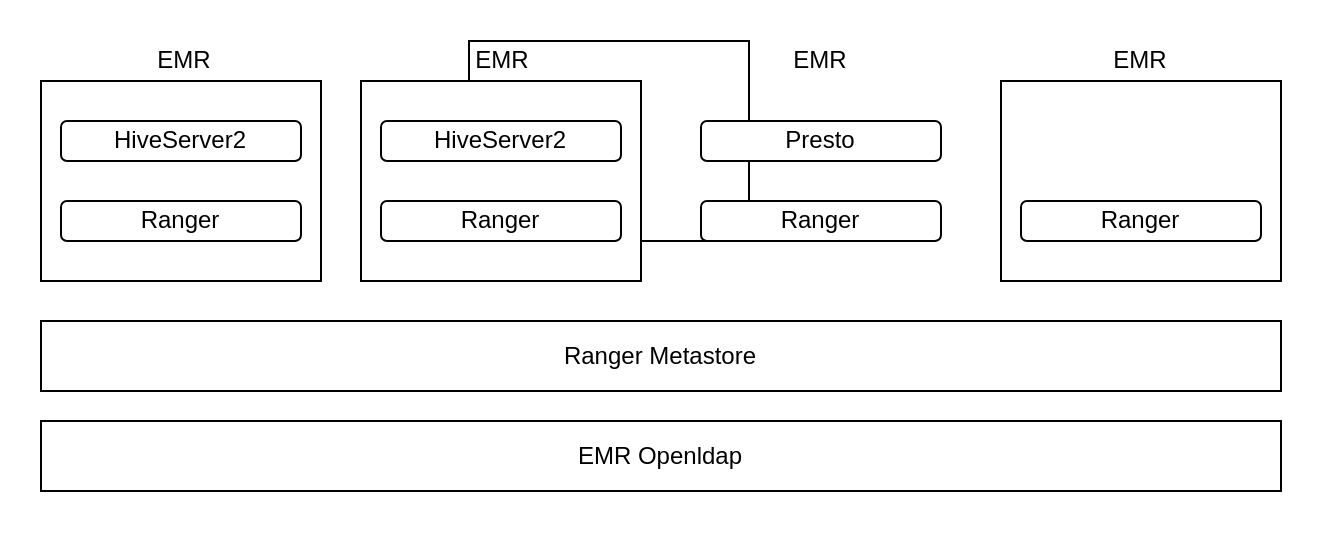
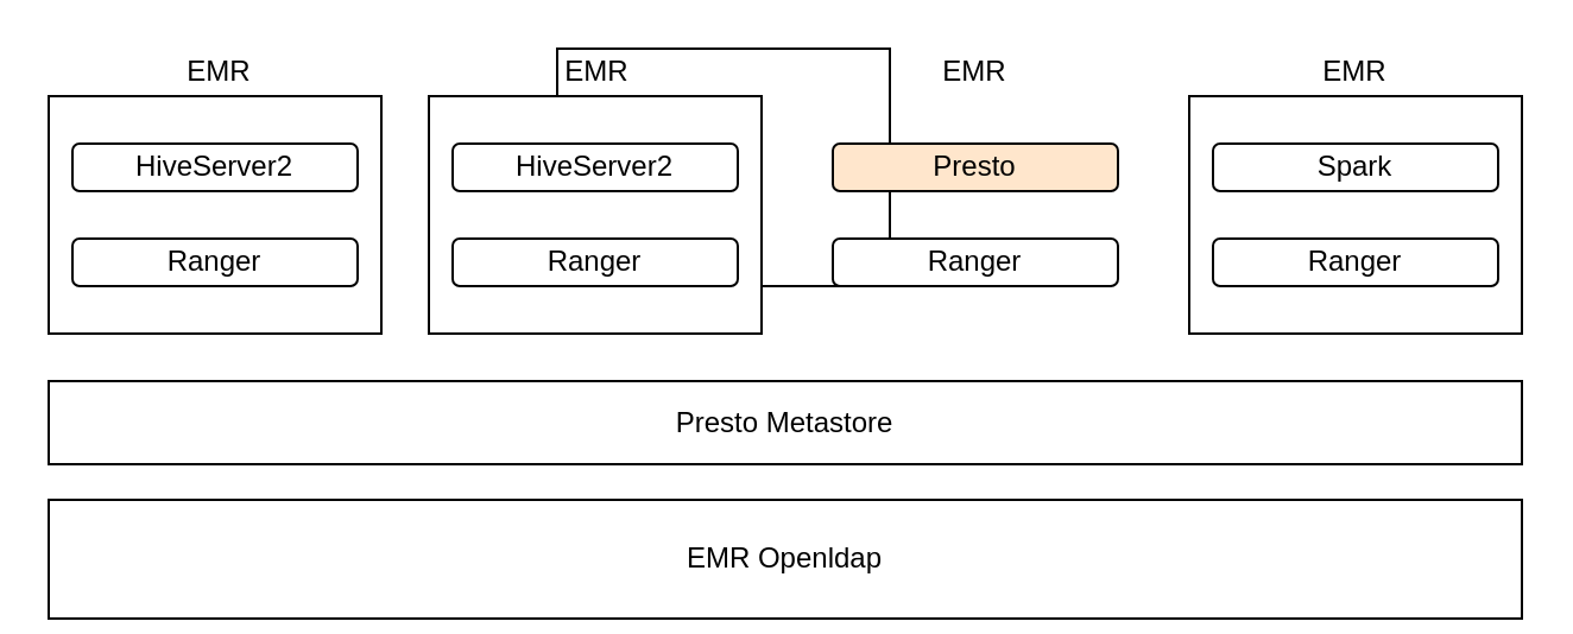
  <mxCell id="0" />
  <mxCell id="1" parent="0" />
  <mxCell id="2" value="" style="rounded=0;whiteSpace=wrap;html=1;" vertex="1" parent="1"><mxGeometry x="20" y="40" width="140" height="100" as="geometry" /></mxCell>
  <mxCell id="3" value="" style="rounded=0;whiteSpace=wrap;html=1;" vertex="1" parent="1"><mxGeometry x="234" y="20" width="140" height="100" as="geometry" /></mxCell>
- <mxCell id="4" value="EMR Openldap" style="rounded=0;whiteSpace=wrap;html=1;" vertex="1" parent="1"><mxGeometry x="20" y="210" width="620" height="35" as="geometry" /></mxCell>
+ <mxCell id="4" value="EMR Openldap" style="rounded=0;whiteSpace=wrap;html=1;" vertex="1" parent="1"><mxGeometry x="20" y="210" width="620" height="50" as="geometry" /></mxCell>
  <mxCell id="5" value="HiveServer2" style="rounded=1;whiteSpace=wrap;html=1;" vertex="1" parent="1"><mxGeometry x="30" y="60" width="120" height="20" as="geometry" /></mxCell>
  <mxCell id="6" value="" style="rounded=0;whiteSpace=wrap;html=1;" vertex="1" parent="1"><mxGeometry x="180" y="40" width="140" height="100" as="geometry" /></mxCell>
  <mxCell id="7" value="HiveServer2" style="rounded=1;whiteSpace=wrap;html=1;" vertex="1" parent="1"><mxGeometry x="190" y="60" width="120" height="20" as="geometry" /></mxCell>
  <mxCell id="8" value="EMR" style="text;html=1;strokeColor=none;fillColor=none;align=center;verticalAlign=middle;whiteSpace=wrap;rounded=0;" vertex="1" parent="1"><mxGeometry x="72" y="20" width="40" height="20" as="geometry" /></mxCell>
  <mxCell id="9" value="EMR" style="text;html=1;strokeColor=none;fillColor=none;align=center;verticalAlign=middle;whiteSpace=wrap;rounded=0;" vertex="1" parent="1"><mxGeometry x="231" y="20" width="40" height="20" as="geometry" /></mxCell>
- <mxCell id="10" value="Presto" style="rounded=1;whiteSpace=wrap;html=1;" vertex="1" parent="1"><mxGeometry x="350" y="60" width="120" height="20" as="geometry" /></mxCell>
+ <mxCell id="10" value="Presto" style="rounded=1;whiteSpace=wrap;html=1;fillColor=#ffe6cc;" vertex="1" parent="1"><mxGeometry x="350" y="60" width="120" height="20" as="geometry" /></mxCell>
  <mxCell id="11" value="" style="rounded=0;whiteSpace=wrap;html=1;" vertex="1" parent="1"><mxGeometry x="500" y="40" width="140" height="100" as="geometry" /></mxCell>
- <mxCell id="13" value="Ranger Metastore" style="rounded=0;whiteSpace=wrap;html=1;" vertex="1" parent="1"><mxGeometry x="20" y="160" width="620" height="35" as="geometry" /></mxCell>
+ <mxCell id="12" value="Spark" style="rounded=1;whiteSpace=wrap;html=1;" vertex="1" parent="1"><mxGeometry x="510" y="60" width="120" height="20" as="geometry" /></mxCell>
+ <mxCell id="13" value="Presto Metastore" style="rounded=0;whiteSpace=wrap;html=1;" vertex="1" parent="1"><mxGeometry x="20" y="160" width="620" height="35" as="geometry" /></mxCell>
  <mxCell id="14" value="Ranger" style="rounded=1;whiteSpace=wrap;html=1;" vertex="1" parent="1"><mxGeometry x="30" y="100" width="120" height="20" as="geometry" /></mxCell>
  <mxCell id="15" value="Ranger" style="rounded=1;whiteSpace=wrap;html=1;" vertex="1" parent="1"><mxGeometry x="190" y="100" width="120" height="20" as="geometry" /></mxCell>
  <mxCell id="16" value="Ranger" style="rounded=1;whiteSpace=wrap;html=1;" vertex="1" parent="1"><mxGeometry x="350" y="100" width="120" height="20" as="geometry" /></mxCell>
  <mxCell id="17" value="Ranger" style="rounded=1;whiteSpace=wrap;html=1;" vertex="1" parent="1"><mxGeometry x="510" y="100" width="120" height="20" as="geometry" /></mxCell>
  <mxCell id="18" value="EMR" style="text;html=1;strokeColor=none;fillColor=none;align=center;verticalAlign=middle;whiteSpace=wrap;rounded=0;" vertex="1" parent="1"><mxGeometry x="390" y="20" width="40" height="20" as="geometry" /></mxCell>
  <mxCell id="19" value="EMR" style="text;html=1;strokeColor=none;fillColor=none;align=center;verticalAlign=middle;whiteSpace=wrap;rounded=0;" vertex="1" parent="1"><mxGeometry x="550" y="20" width="40" height="20" as="geometry" /></mxCell>
